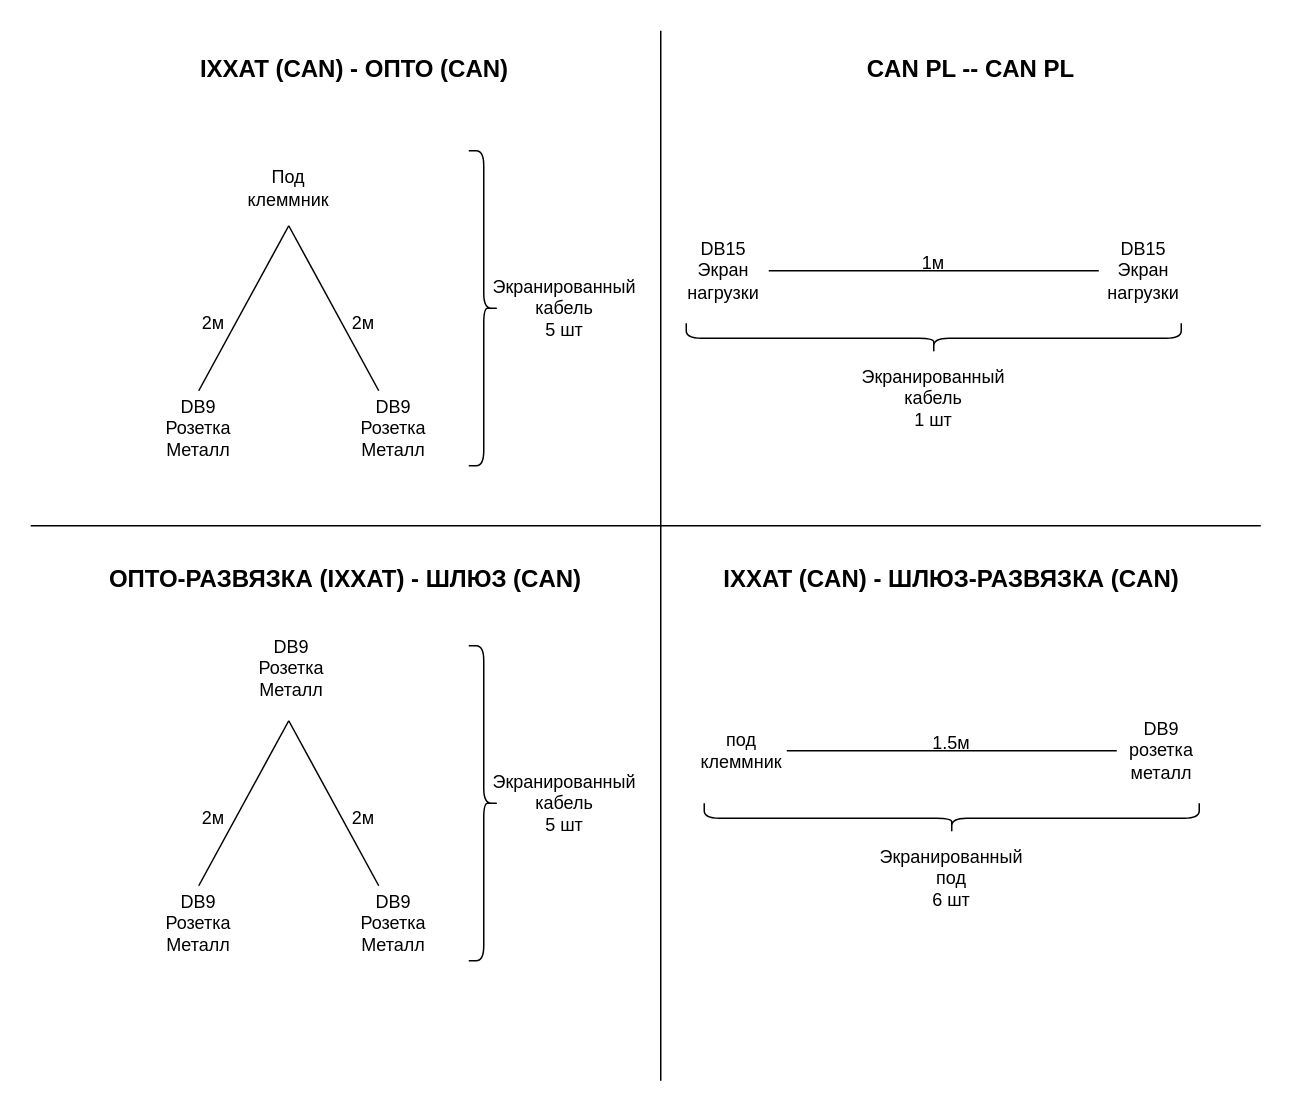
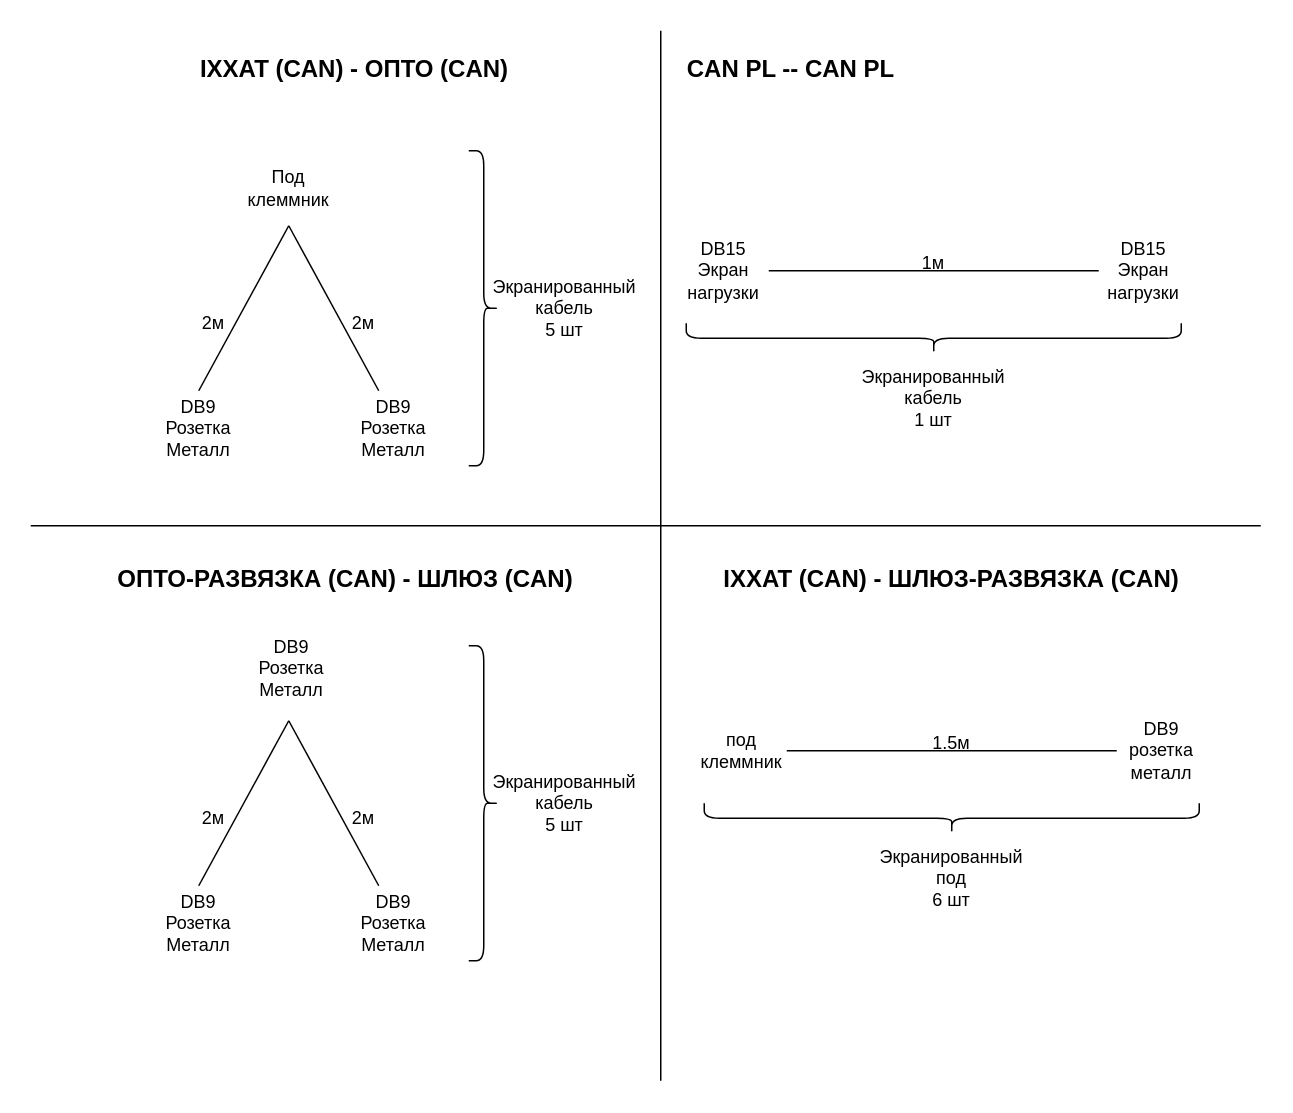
  <mxCell id="0" />
  <mxCell id="1" parent="0" />
  <mxCell id="2" value="" style="endArrow=none;html=1;rounded=0;" edge="1" parent="1"><mxGeometry width="50" height="50" relative="1" as="geometry"><mxPoint x="132" y="260" as="sourcePoint" /><mxPoint x="192" y="150" as="targetPoint" /></mxGeometry></mxCell>
  <mxCell id="3" value="" style="endArrow=none;html=1;rounded=0;" edge="1" parent="1"><mxGeometry width="50" height="50" relative="1" as="geometry"><mxPoint x="252" y="260" as="sourcePoint" /><mxPoint x="192" y="150" as="targetPoint" /></mxGeometry></mxCell>
  <mxCell id="4" value="DB9&lt;div&gt;Розетка&lt;/div&gt;&lt;div&gt;Металл&lt;/div&gt;" style="text;html=1;align=center;verticalAlign=middle;whiteSpace=wrap;rounded=0;" vertex="1" parent="1"><mxGeometry x="232" y="270" width="60" height="30" as="geometry" /></mxCell>
  <mxCell id="5" value="DB9&lt;div&gt;Розетка&lt;/div&gt;&lt;div&gt;Металл&lt;/div&gt;" style="text;html=1;align=center;verticalAlign=middle;whiteSpace=wrap;rounded=0;" vertex="1" parent="1"><mxGeometry x="102" y="270" width="60" height="30" as="geometry" /></mxCell>
  <mxCell id="6" value="Под клеммник" style="text;html=1;align=center;verticalAlign=middle;whiteSpace=wrap;rounded=0;" vertex="1" parent="1"><mxGeometry x="162" y="110" width="60" height="30" as="geometry" /></mxCell>
  <mxCell id="7" value="2м" style="text;html=1;align=center;verticalAlign=middle;whiteSpace=wrap;rounded=0;" vertex="1" parent="1"><mxGeometry x="212" y="200" width="60" height="30" as="geometry" /></mxCell>
  <mxCell id="8" value="2м" style="text;html=1;align=center;verticalAlign=middle;whiteSpace=wrap;rounded=0;" vertex="1" parent="1"><mxGeometry x="112" y="200" width="60" height="30" as="geometry" /></mxCell>
  <mxCell id="9" value="" style="shape=curlyBracket;whiteSpace=wrap;html=1;rounded=1;flipH=1;labelPosition=right;verticalLabelPosition=middle;align=left;verticalAlign=middle;" vertex="1" parent="1"><mxGeometry x="312" y="100" width="20" height="210" as="geometry" /></mxCell>
  <mxCell id="10" value="Экранированный кабель&lt;div&gt;5 шт&lt;/div&gt;" style="text;html=1;align=center;verticalAlign=middle;whiteSpace=wrap;rounded=0;" vertex="1" parent="1"><mxGeometry x="346" y="190" width="60" height="30" as="geometry" /></mxCell>
  <mxCell id="11" value="" style="endArrow=none;html=1;rounded=0;" edge="1" parent="1"><mxGeometry width="50" height="50" relative="1" as="geometry"><mxPoint x="132" y="590" as="sourcePoint" /><mxPoint x="192" y="480" as="targetPoint" /></mxGeometry></mxCell>
  <mxCell id="12" value="" style="endArrow=none;html=1;rounded=0;" edge="1" parent="1"><mxGeometry width="50" height="50" relative="1" as="geometry"><mxPoint x="252" y="590" as="sourcePoint" /><mxPoint x="192" y="480" as="targetPoint" /></mxGeometry></mxCell>
  <mxCell id="13" value="DB9&lt;div&gt;Розетка&lt;/div&gt;&lt;div&gt;Металл&lt;/div&gt;" style="text;html=1;align=center;verticalAlign=middle;whiteSpace=wrap;rounded=0;" vertex="1" parent="1"><mxGeometry x="232" y="600" width="60" height="30" as="geometry" /></mxCell>
  <mxCell id="14" value="DB9&lt;div&gt;Розетка&lt;/div&gt;&lt;div&gt;Металл&lt;/div&gt;" style="text;html=1;align=center;verticalAlign=middle;whiteSpace=wrap;rounded=0;" vertex="1" parent="1"><mxGeometry x="102" y="600" width="60" height="30" as="geometry" /></mxCell>
  <mxCell id="15" value="2м" style="text;html=1;align=center;verticalAlign=middle;whiteSpace=wrap;rounded=0;" vertex="1" parent="1"><mxGeometry x="212" y="530" width="60" height="30" as="geometry" /></mxCell>
  <mxCell id="16" value="2м" style="text;html=1;align=center;verticalAlign=middle;whiteSpace=wrap;rounded=0;" vertex="1" parent="1"><mxGeometry x="112" y="530" width="60" height="30" as="geometry" /></mxCell>
  <mxCell id="17" value="" style="shape=curlyBracket;whiteSpace=wrap;html=1;rounded=1;flipH=1;labelPosition=right;verticalLabelPosition=middle;align=left;verticalAlign=middle;" vertex="1" parent="1"><mxGeometry x="312" y="430" width="20" height="210" as="geometry" /></mxCell>
  <mxCell id="18" value="Экранированный кабель&lt;div&gt;5 шт&lt;/div&gt;" style="text;html=1;align=center;verticalAlign=middle;whiteSpace=wrap;rounded=0;" vertex="1" parent="1"><mxGeometry x="346" y="520" width="60" height="30" as="geometry" /></mxCell>
  <mxCell id="19" value="DB9&lt;div&gt;Розетка&lt;/div&gt;&lt;div&gt;Металл&lt;/div&gt;" style="text;html=1;align=center;verticalAlign=middle;whiteSpace=wrap;rounded=0;" vertex="1" parent="1"><mxGeometry x="164" y="430" width="60" height="30" as="geometry" /></mxCell>
  <mxCell id="20" value="" style="endArrow=none;html=1;rounded=0;" edge="1" parent="1"><mxGeometry width="50" height="50" relative="1" as="geometry"><mxPoint x="512" y="180" as="sourcePoint" /><mxPoint x="732" y="180" as="targetPoint" /></mxGeometry></mxCell>
  <mxCell id="21" value="DB15&lt;div&gt;Экран нагрузки&lt;/div&gt;" style="text;html=1;align=center;verticalAlign=middle;whiteSpace=wrap;rounded=0;" vertex="1" parent="1"><mxGeometry x="732" y="165" width="60" height="30" as="geometry" /></mxCell>
  <mxCell id="22" value="DB15&lt;div&gt;Экран нагрузки&lt;/div&gt;" style="text;html=1;align=center;verticalAlign=middle;whiteSpace=wrap;rounded=0;" vertex="1" parent="1"><mxGeometry x="452" y="165" width="60" height="30" as="geometry" /></mxCell>
  <mxCell id="23" value="1м" style="text;html=1;align=center;verticalAlign=middle;whiteSpace=wrap;rounded=0;" vertex="1" parent="1"><mxGeometry x="592" y="160" width="60" height="30" as="geometry" /></mxCell>
  <mxCell id="24" value="" style="shape=curlyBracket;whiteSpace=wrap;html=1;rounded=1;flipH=1;labelPosition=right;verticalLabelPosition=middle;align=left;verticalAlign=middle;rotation=90;" vertex="1" parent="1"><mxGeometry x="612" y="60" width="20" height="330" as="geometry" /></mxCell>
  <mxCell id="25" value="Экранированный кабель&lt;div&gt;1 шт&lt;/div&gt;" style="text;html=1;align=center;verticalAlign=middle;whiteSpace=wrap;rounded=0;" vertex="1" parent="1"><mxGeometry x="562" y="250" width="120" height="30" as="geometry" /></mxCell>
  <mxCell id="26" value="" style="endArrow=none;html=1;rounded=0;" edge="1" parent="1"><mxGeometry width="50" height="50" relative="1" as="geometry"><mxPoint x="524" y="500" as="sourcePoint" /><mxPoint x="744" y="500" as="targetPoint" /></mxGeometry></mxCell>
  <mxCell id="27" value="DB9&lt;div&gt;розетка&lt;/div&gt;&lt;div&gt;металл&lt;/div&gt;" style="text;html=1;align=center;verticalAlign=middle;whiteSpace=wrap;rounded=0;" vertex="1" parent="1"><mxGeometry x="744" y="485" width="60" height="30" as="geometry" /></mxCell>
  <mxCell id="28" value="под клеммник" style="text;html=1;align=center;verticalAlign=middle;whiteSpace=wrap;rounded=0;" vertex="1" parent="1"><mxGeometry x="464" y="485" width="60" height="30" as="geometry" /></mxCell>
  <mxCell id="29" value="1.5м" style="text;html=1;align=center;verticalAlign=middle;whiteSpace=wrap;rounded=0;" vertex="1" parent="1"><mxGeometry x="604" y="480" width="60" height="30" as="geometry" /></mxCell>
  <mxCell id="30" value="" style="shape=curlyBracket;whiteSpace=wrap;html=1;rounded=1;flipH=1;labelPosition=right;verticalLabelPosition=middle;align=left;verticalAlign=middle;rotation=90;" vertex="1" parent="1"><mxGeometry x="624" y="380" width="20" height="330" as="geometry" /></mxCell>
  <mxCell id="31" value="Экранированный под&lt;div&gt;6 шт&lt;/div&gt;" style="text;html=1;align=center;verticalAlign=middle;whiteSpace=wrap;rounded=0;" vertex="1" parent="1"><mxGeometry x="574" y="570" width="120" height="30" as="geometry" /></mxCell>
  <mxCell id="32" value="" style="endArrow=none;html=1;rounded=0;" edge="1" parent="1"><mxGeometry width="50" height="50" relative="1" as="geometry"><mxPoint x="440" y="720" as="sourcePoint" /><mxPoint x="440" as="targetPoint" y="20" /></mxGeometry></mxCell>
  <mxCell id="33" value="" style="endArrow=none;html=1;rounded=0;" edge="1" parent="1"><mxGeometry width="50" height="50" relative="1" as="geometry"><mxPoint y="350" as="sourcePoint" x="20" /><mxPoint x="840" y="350" as="targetPoint" /></mxGeometry></mxCell>
  <mxCell id="34" value="IXXAT&amp;nbsp;(CAN)&amp;nbsp;- ОПТО (CAN)" style="text;html=1;align=center;verticalAlign=middle;whiteSpace=wrap;rounded=0;fontStyle=1;fontSize=16;" vertex="1" parent="1"><mxGeometry x="112" y="30" width="248" height="30" as="geometry" /></mxCell>
- <mxCell id="35" value="CAN PL -- CAN PL" style="text;html=1;align=center;verticalAlign=middle;whiteSpace=wrap;rounded=0;fontStyle=1;fontSize=16;" vertex="1" parent="1"><mxGeometry x="574" y="30" width="146" height="30" as="geometry" /></mxCell>
- <mxCell id="36" value="ОПТО-РАЗВЯЗКА&amp;nbsp;(IXXAT)&amp;nbsp;- ШЛЮЗ (CAN)" style="text;html=1;align=center;verticalAlign=middle;whiteSpace=wrap;rounded=0;fontStyle=1;fontSize=16;" vertex="1" parent="1"><mxGeometry x="50" y="370" width="360" height="30" as="geometry" /></mxCell>
+ <mxCell id="35" value="CAN PL -- CAN PL" style="text;html=1;align=center;verticalAlign=middle;whiteSpace=wrap;rounded=0;fontStyle=1;fontSize=16;" vertex="1" parent="1"><mxGeometry x="454" y="30" width="146" height="30" as="geometry" /></mxCell>
+ <mxCell id="36" value="ОПТО-РАЗВЯЗКА&amp;nbsp;(CAN)&amp;nbsp;- ШЛЮЗ (CAN)" style="text;html=1;align=center;verticalAlign=middle;whiteSpace=wrap;rounded=0;fontStyle=1;fontSize=16;" vertex="1" parent="1"><mxGeometry x="50" y="370" width="360" height="30" as="geometry" /></mxCell>
  <mxCell id="37" value="IXXAT (CAN) - ШЛЮЗ-РАЗВЯЗКА (CAN)" style="text;html=1;align=center;verticalAlign=middle;whiteSpace=wrap;rounded=0;fontStyle=1;fontSize=16;" vertex="1" parent="1"><mxGeometry x="459" y="370" width="350" height="30" as="geometry" /></mxCell>
